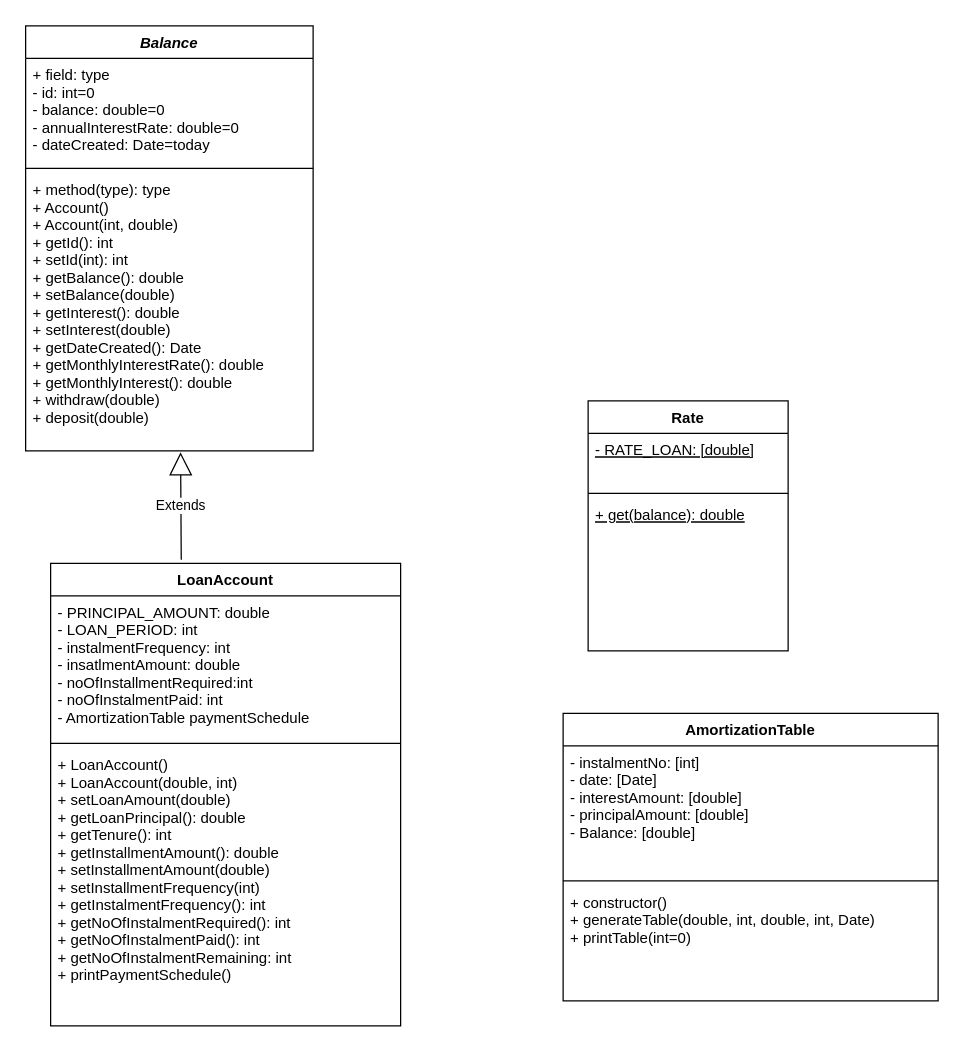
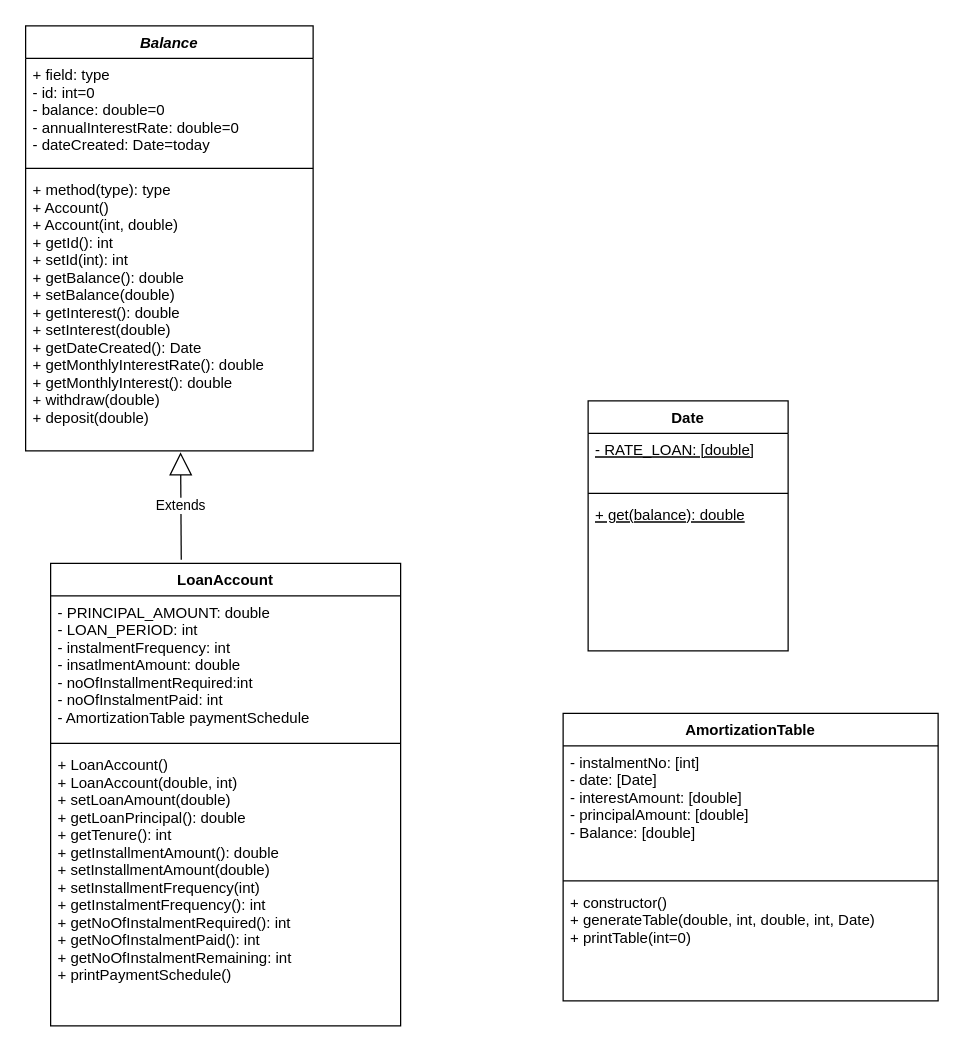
  <mxCell id="0" />
  <mxCell id="1" parent="0" />
  <mxCell id="2" value="Balance" style="swimlane;fontStyle=3;align=center;verticalAlign=top;childLayout=stackLayout;horizontal=1;startSize=26;horizontalStack=0;resizeParent=1;resizeParentMax=0;resizeLast=0;collapsible=1;marginBottom=0;" vertex="1" parent="1"><mxGeometry x="20" y="20" width="230" height="340" as="geometry" /></mxCell>
  <mxCell id="3" value="+ field: type&#10;- id: int=0&#10;- balance: double=0&#10;- annualInterestRate: double=0&#10;- dateCreated: Date=today" style="text;strokeColor=none;fillColor=none;align=left;verticalAlign=top;spacingLeft=4;spacingRight=4;overflow=hidden;rotatable=0;points=[[0,0.5],[1,0.5]];portConstraint=eastwest;" vertex="1" parent="2"><mxGeometry y="26" width="230" height="84" as="geometry" /></mxCell>
  <mxCell id="4" value="" style="line;strokeWidth=1;fillColor=none;align=left;verticalAlign=middle;spacingTop=-1;spacingLeft=3;spacingRight=3;rotatable=0;labelPosition=right;points=[];portConstraint=eastwest;" vertex="1" parent="2"><mxGeometry y="110" width="230" height="8" as="geometry" /></mxCell>
  <mxCell id="5" value="+ method(type): type&#10;+ Account()&#10;+ Account(int, double)&#10;+ getId(): int&#10;+ setId(int): int&#10;+ getBalance(): double&#10;+ setBalance(double)&#10;+ getInterest(): double&#10;+ setInterest(double)&#10;+ getDateCreated(): Date&#10;+ getMonthlyInterestRate(): double&#10;+ getMonthlyInterest(): double&#10;+ withdraw(double)&#10;+ deposit(double)" style="text;strokeColor=none;fillColor=none;align=left;verticalAlign=top;spacingLeft=4;spacingRight=4;overflow=hidden;rotatable=0;points=[[0,0.5],[1,0.5]];portConstraint=eastwest;" vertex="1" parent="2"><mxGeometry y="118" width="230" height="222" as="geometry" /></mxCell>
  <mxCell id="6" value="LoanAccount" style="swimlane;fontStyle=1;align=center;verticalAlign=top;childLayout=stackLayout;horizontal=1;startSize=26;horizontalStack=0;resizeParent=1;resizeParentMax=0;resizeLast=0;collapsible=1;marginBottom=0;" vertex="1" parent="1"><mxGeometry x="40" y="450" width="280" height="370" as="geometry" /></mxCell>
  <mxCell id="7" value="- PRINCIPAL_AMOUNT: double&#10;- LOAN_PERIOD: int&#10;- instalmentFrequency: int&#10;- insatlmentAmount: double&#10;- noOfInstallmentRequired:int&#10;- noOfInstalmentPaid: int&#10;- AmortizationTable paymentSchedule" style="text;strokeColor=none;fillColor=none;align=left;verticalAlign=top;spacingLeft=4;spacingRight=4;overflow=hidden;rotatable=0;points=[[0,0.5],[1,0.5]];portConstraint=eastwest;" vertex="1" parent="6"><mxGeometry y="26" width="280" height="114" as="geometry" /></mxCell>
  <mxCell id="8" value="" style="line;strokeWidth=1;fillColor=none;align=left;verticalAlign=middle;spacingTop=-1;spacingLeft=3;spacingRight=3;rotatable=0;labelPosition=right;points=[];portConstraint=eastwest;" vertex="1" parent="6"><mxGeometry y="140" width="280" height="8" as="geometry" /></mxCell>
  <mxCell id="9" value="+ LoanAccount()&#10;+ LoanAccount(double, int)&#10;+ setLoanAmount(double)&#10;+ getLoanPrincipal(): double&#10;+ getTenure(): int&#10;+ getInstallmentAmount(): double&#10;+ setInstallmentAmount(double)&#10;+ setInstallmentFrequency(int)&#10;+ getInstalmentFrequency(): int&#10;+ getNoOfInstalmentRequired(): int&#10;+ getNoOfInstalmentPaid(): int&#10;+ getNoOfInstalmentRemaining: int&#10;+ printPaymentSchedule()" style="text;strokeColor=none;fillColor=none;align=left;verticalAlign=top;spacingLeft=4;spacingRight=4;overflow=hidden;rotatable=0;points=[[0,0.5],[1,0.5]];portConstraint=eastwest;" vertex="1" parent="6"><mxGeometry y="148" width="280" height="222" as="geometry" /></mxCell>
  <mxCell id="10" value="Extends" style="endArrow=block;endSize=16;endFill=0;html=1;exitX=0.606;exitY=0.012;exitDx=0;exitDy=0;exitPerimeter=0;entryX=0.539;entryY=1.005;entryDx=0;entryDy=0;entryPerimeter=0;" edge="1" parent="1" target="5"><mxGeometry width="160" relative="1" as="geometry"><mxPoint x="144.5" y="447.032" as="sourcePoint" /><mxPoint x="145" y="370" as="targetPoint" /></mxGeometry></mxCell>
- <mxCell id="11" value="Rate&#10;" style="swimlane;fontStyle=1;align=center;verticalAlign=top;childLayout=stackLayout;horizontal=1;startSize=26;horizontalStack=0;resizeParent=1;resizeParentMax=0;resizeLast=0;collapsible=1;marginBottom=0;" vertex="1" parent="1"><mxGeometry x="470" y="320" width="160" height="200" as="geometry" /></mxCell>
+ <mxCell id="11" value="Date&#10;" style="swimlane;fontStyle=1;align=center;verticalAlign=top;childLayout=stackLayout;horizontal=1;startSize=26;horizontalStack=0;resizeParent=1;resizeParentMax=0;resizeLast=0;collapsible=1;marginBottom=0;" vertex="1" parent="1"><mxGeometry x="470" y="320" width="160" height="200" as="geometry" /></mxCell>
  <mxCell id="12" value="- RATE_LOAN: [double]" style="text;strokeColor=none;fillColor=none;align=left;verticalAlign=top;spacingLeft=4;spacingRight=4;overflow=hidden;rotatable=0;points=[[0,0.5],[1,0.5]];portConstraint=eastwest;fontStyle=4" vertex="1" parent="11"><mxGeometry y="26" width="160" height="44" as="geometry" /></mxCell>
  <mxCell id="13" value="" style="line;strokeWidth=1;fillColor=none;align=left;verticalAlign=middle;spacingTop=-1;spacingLeft=3;spacingRight=3;rotatable=0;labelPosition=right;points=[];portConstraint=eastwest;" vertex="1" parent="11"><mxGeometry y="70" width="160" height="8" as="geometry" /></mxCell>
  <mxCell id="14" value="+ get(balance): double" style="text;strokeColor=none;fillColor=none;align=left;verticalAlign=top;spacingLeft=4;spacingRight=4;overflow=hidden;rotatable=0;points=[[0,0.5],[1,0.5]];portConstraint=eastwest;fontStyle=4" vertex="1" parent="11"><mxGeometry y="78" width="160" height="122" as="geometry" /></mxCell>
  <mxCell id="15" value="AmortizationTable" style="swimlane;fontStyle=1;align=center;verticalAlign=top;childLayout=stackLayout;horizontal=1;startSize=26;horizontalStack=0;resizeParent=1;resizeParentMax=0;resizeLast=0;collapsible=1;marginBottom=0;" vertex="1" parent="1"><mxGeometry x="450" y="570" width="300" height="230" as="geometry" /></mxCell>
  <mxCell id="16" value="- instalmentNo: [int]&#10;- date: [Date]&#10;- interestAmount: [double]&#10;- principalAmount: [double]&#10;- Balance: [double]" style="text;strokeColor=none;fillColor=none;align=left;verticalAlign=top;spacingLeft=4;spacingRight=4;overflow=hidden;rotatable=0;points=[[0,0.5],[1,0.5]];portConstraint=eastwest;" vertex="1" parent="15"><mxGeometry y="26" width="300" height="104" as="geometry" /></mxCell>
  <mxCell id="17" value="" style="line;strokeWidth=1;fillColor=none;align=left;verticalAlign=middle;spacingTop=-1;spacingLeft=3;spacingRight=3;rotatable=0;labelPosition=right;points=[];portConstraint=eastwest;" vertex="1" parent="15"><mxGeometry y="130" width="300" height="8" as="geometry" /></mxCell>
  <mxCell id="18" value="+ constructor()&#10;+ generateTable(double, int, double, int, Date)&#10;+ printTable(int=0)" style="text;strokeColor=none;fillColor=none;align=left;verticalAlign=top;spacingLeft=4;spacingRight=4;overflow=hidden;rotatable=0;points=[[0,0.5],[1,0.5]];portConstraint=eastwest;" vertex="1" parent="15"><mxGeometry y="138" width="300" height="92" as="geometry" /></mxCell>
